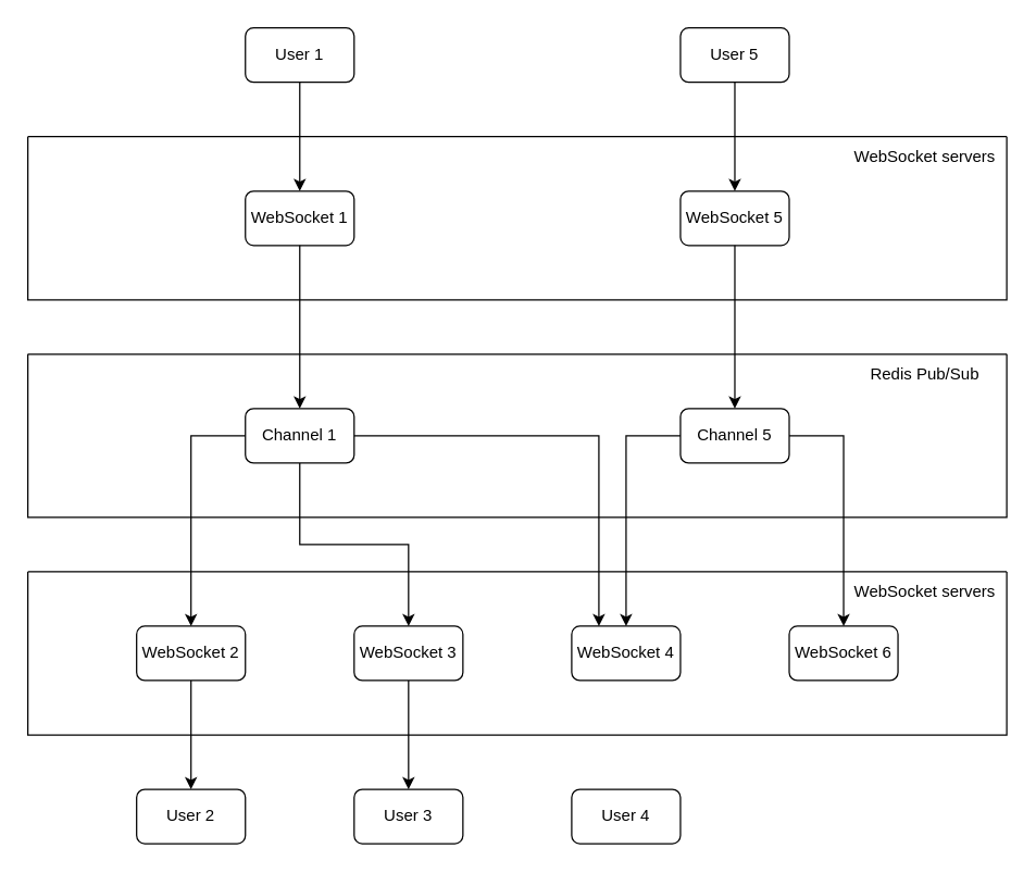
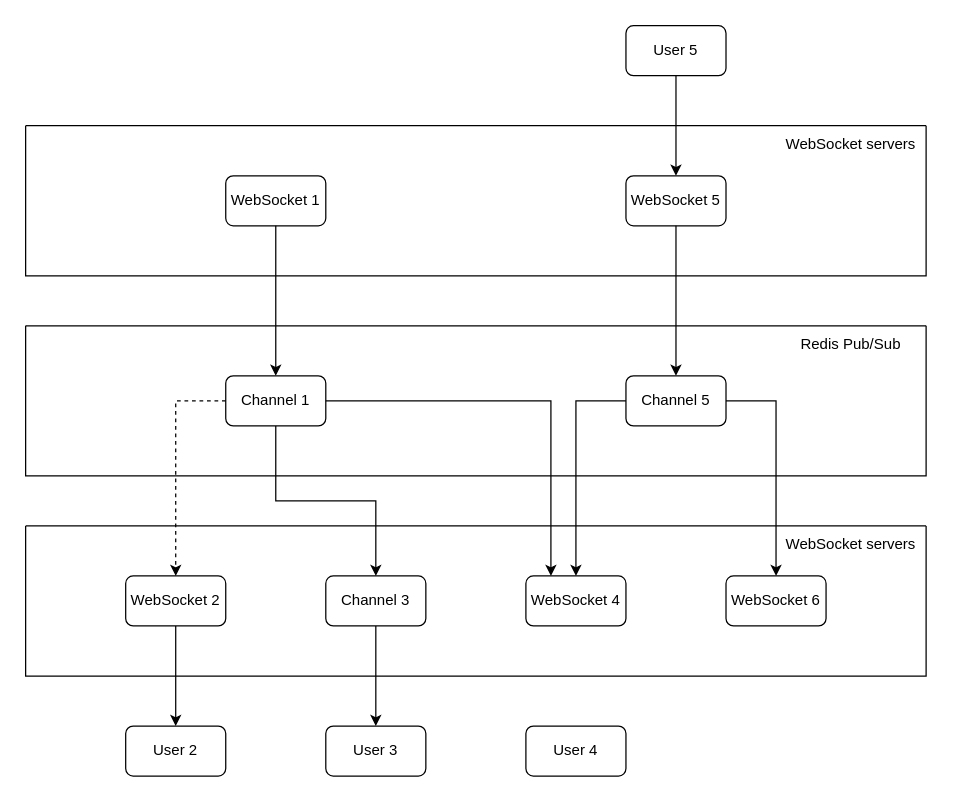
  <mxCell id="0" />
  <mxCell id="1" parent="0" />
  <mxCell id="2" value="" style="swimlane;startSize=0;" vertex="1" parent="1"><mxGeometry x="20" y="100" width="720" height="120" as="geometry" /></mxCell>
  <mxCell id="3" value="WebSocket 1" style="rounded=1;whiteSpace=wrap;html=1;" vertex="1" parent="2"><mxGeometry x="160" y="40" width="80" height="40" as="geometry" /></mxCell>
  <mxCell id="4" value="WebSocket 5" style="rounded=1;whiteSpace=wrap;html=1;" vertex="1" parent="2"><mxGeometry x="480" y="40" width="80" height="40" as="geometry" /></mxCell>
  <mxCell id="5" value="WebSocket servers" style="text;html=1;align=center;verticalAlign=middle;whiteSpace=wrap;rounded=0;" vertex="1" parent="2"><mxGeometry x="600" width="120" height="30" as="geometry" /></mxCell>
  <mxCell id="6" value="" style="swimlane;startSize=0;" vertex="1" parent="1"><mxGeometry x="20" y="260" width="720" height="120" as="geometry" /></mxCell>
  <mxCell id="7" value="Channel 1" style="rounded=1;whiteSpace=wrap;html=1;" vertex="1" parent="6"><mxGeometry x="160" y="40" width="80" height="40" as="geometry" /></mxCell>
  <mxCell id="8" value="Channel 5" style="rounded=1;whiteSpace=wrap;html=1;" vertex="1" parent="6"><mxGeometry x="480" y="40" width="80" height="40" as="geometry" /></mxCell>
  <mxCell id="9" value="Redis Pub/Sub" style="text;html=1;align=center;verticalAlign=middle;whiteSpace=wrap;rounded=0;" vertex="1" parent="6"><mxGeometry x="600" width="120" height="30" as="geometry" /></mxCell>
  <mxCell id="10" value="" style="swimlane;startSize=0;" vertex="1" parent="1"><mxGeometry x="20" y="420" width="720" height="120" as="geometry" /></mxCell>
  <mxCell id="11" value="WebSocket 2" style="rounded=1;whiteSpace=wrap;html=1;" vertex="1" parent="10"><mxGeometry x="80" y="40" width="80" height="40" as="geometry" /></mxCell>
  <mxCell id="12" value="WebSocket 6" style="rounded=1;whiteSpace=wrap;html=1;" vertex="1" parent="10"><mxGeometry x="560" y="40" width="80" height="40" as="geometry" /></mxCell>
- <mxCell id="13" value="WebSocket 3" style="rounded=1;whiteSpace=wrap;html=1;" vertex="1" parent="10"><mxGeometry x="240" y="40" width="80" height="40" as="geometry" /></mxCell>
+ <mxCell id="13" value="Channel 3" style="rounded=1;whiteSpace=wrap;html=1;" vertex="1" parent="10"><mxGeometry x="240" y="40" width="80" height="40" as="geometry" /></mxCell>
  <mxCell id="14" value="WebSocket 4" style="rounded=1;whiteSpace=wrap;html=1;" vertex="1" parent="10"><mxGeometry x="400" y="40" width="80" height="40" as="geometry" /></mxCell>
  <mxCell id="15" value="WebSocket servers" style="text;html=1;align=center;verticalAlign=middle;whiteSpace=wrap;rounded=0;" vertex="1" parent="10"><mxGeometry x="600" width="120" height="30" as="geometry" /></mxCell>
- <mxCell id="16" style="edgeStyle=orthogonalEdgeStyle;rounded=0;orthogonalLoop=1;jettySize=auto;html=1;exitX=0.5;exitY=1;exitDx=0;exitDy=0;" edge="1" parent="1" source="17" target="3"><mxGeometry relative="1" as="geometry" /></mxCell>
- <mxCell id="17" value="User 1" style="rounded=1;whiteSpace=wrap;html=1;" vertex="1" parent="1"><mxGeometry x="180" y="20" width="80" height="40" as="geometry" /></mxCell>
  <mxCell id="18" style="edgeStyle=orthogonalEdgeStyle;rounded=0;orthogonalLoop=1;jettySize=auto;html=1;exitX=0.5;exitY=1;exitDx=0;exitDy=0;entryX=0.5;entryY=0;entryDx=0;entryDy=0;" edge="1" parent="1" source="19" target="4"><mxGeometry relative="1" as="geometry" /></mxCell>
  <mxCell id="19" value="User 5" style="rounded=1;whiteSpace=wrap;html=1;" vertex="1" parent="1"><mxGeometry x="500" y="20" width="80" height="40" as="geometry" /></mxCell>
  <mxCell id="20" value="User 2" style="rounded=1;whiteSpace=wrap;html=1;" vertex="1" parent="1"><mxGeometry x="100" y="580" width="80" height="40" as="geometry" /></mxCell>
  <mxCell id="21" value="User 3" style="rounded=1;whiteSpace=wrap;html=1;" vertex="1" parent="1"><mxGeometry x="260" y="580" width="80" height="40" as="geometry" /></mxCell>
  <mxCell id="22" value="User 4" style="rounded=1;whiteSpace=wrap;html=1;" vertex="1" parent="1"><mxGeometry x="420" y="580" width="80" height="40" as="geometry" /></mxCell>
  <mxCell id="23" style="edgeStyle=orthogonalEdgeStyle;rounded=0;orthogonalLoop=1;jettySize=auto;html=1;exitX=0.5;exitY=1;exitDx=0;exitDy=0;entryX=0.5;entryY=0;entryDx=0;entryDy=0;" edge="1" parent="1" source="3" target="7"><mxGeometry relative="1" as="geometry" /></mxCell>
  <mxCell id="24" style="edgeStyle=orthogonalEdgeStyle;rounded=0;orthogonalLoop=1;jettySize=auto;html=1;exitX=0.5;exitY=1;exitDx=0;exitDy=0;entryX=0.5;entryY=0;entryDx=0;entryDy=0;" edge="1" parent="1" source="4" target="8"><mxGeometry relative="1" as="geometry" /></mxCell>
  <mxCell id="25" style="edgeStyle=orthogonalEdgeStyle;rounded=0;orthogonalLoop=1;jettySize=auto;html=1;exitX=0.5;exitY=1;exitDx=0;exitDy=0;entryX=0.5;entryY=0;entryDx=0;entryDy=0;" edge="1" parent="1" source="7" target="13"><mxGeometry relative="1" as="geometry" /></mxCell>
- <mxCell id="26" style="edgeStyle=orthogonalEdgeStyle;rounded=0;orthogonalLoop=1;jettySize=auto;html=1;exitX=0;exitY=0.5;exitDx=0;exitDy=0;" edge="1" parent="1" source="7" target="11"><mxGeometry relative="1" as="geometry" /></mxCell>
+ <mxCell id="26" style="edgeStyle=orthogonalEdgeStyle;rounded=0;orthogonalLoop=1;jettySize=auto;html=1;exitX=0;exitY=0.5;exitDx=0;exitDy=0;dashed=1;" edge="1" parent="1" source="7" target="11"><mxGeometry relative="1" as="geometry" /></mxCell>
  <mxCell id="27" style="edgeStyle=orthogonalEdgeStyle;rounded=0;orthogonalLoop=1;jettySize=auto;html=1;exitX=1;exitY=0.5;exitDx=0;exitDy=0;" edge="1" parent="1" source="8" target="12"><mxGeometry relative="1" as="geometry" /></mxCell>
  <mxCell id="28" style="edgeStyle=orthogonalEdgeStyle;rounded=0;orthogonalLoop=1;jettySize=auto;html=1;exitX=0;exitY=0.5;exitDx=0;exitDy=0;entryX=0.5;entryY=0;entryDx=0;entryDy=0;" edge="1" parent="1" source="8" target="14"><mxGeometry relative="1" as="geometry" /></mxCell>
  <mxCell id="29" style="edgeStyle=orthogonalEdgeStyle;rounded=0;orthogonalLoop=1;jettySize=auto;html=1;exitX=1;exitY=0.5;exitDx=0;exitDy=0;entryX=0.25;entryY=0;entryDx=0;entryDy=0;" edge="1" parent="1" source="7" target="14"><mxGeometry relative="1" as="geometry" /></mxCell>
  <mxCell id="30" style="edgeStyle=orthogonalEdgeStyle;rounded=0;orthogonalLoop=1;jettySize=auto;html=1;exitX=0.5;exitY=1;exitDx=0;exitDy=0;" edge="1" parent="1" source="13" target="21"><mxGeometry relative="1" as="geometry" /></mxCell>
  <mxCell id="31" style="edgeStyle=orthogonalEdgeStyle;rounded=0;orthogonalLoop=1;jettySize=auto;html=1;exitX=0.5;exitY=1;exitDx=0;exitDy=0;entryX=0.5;entryY=0;entryDx=0;entryDy=0;" edge="1" parent="1" source="11" target="20"><mxGeometry relative="1" as="geometry" /></mxCell>
